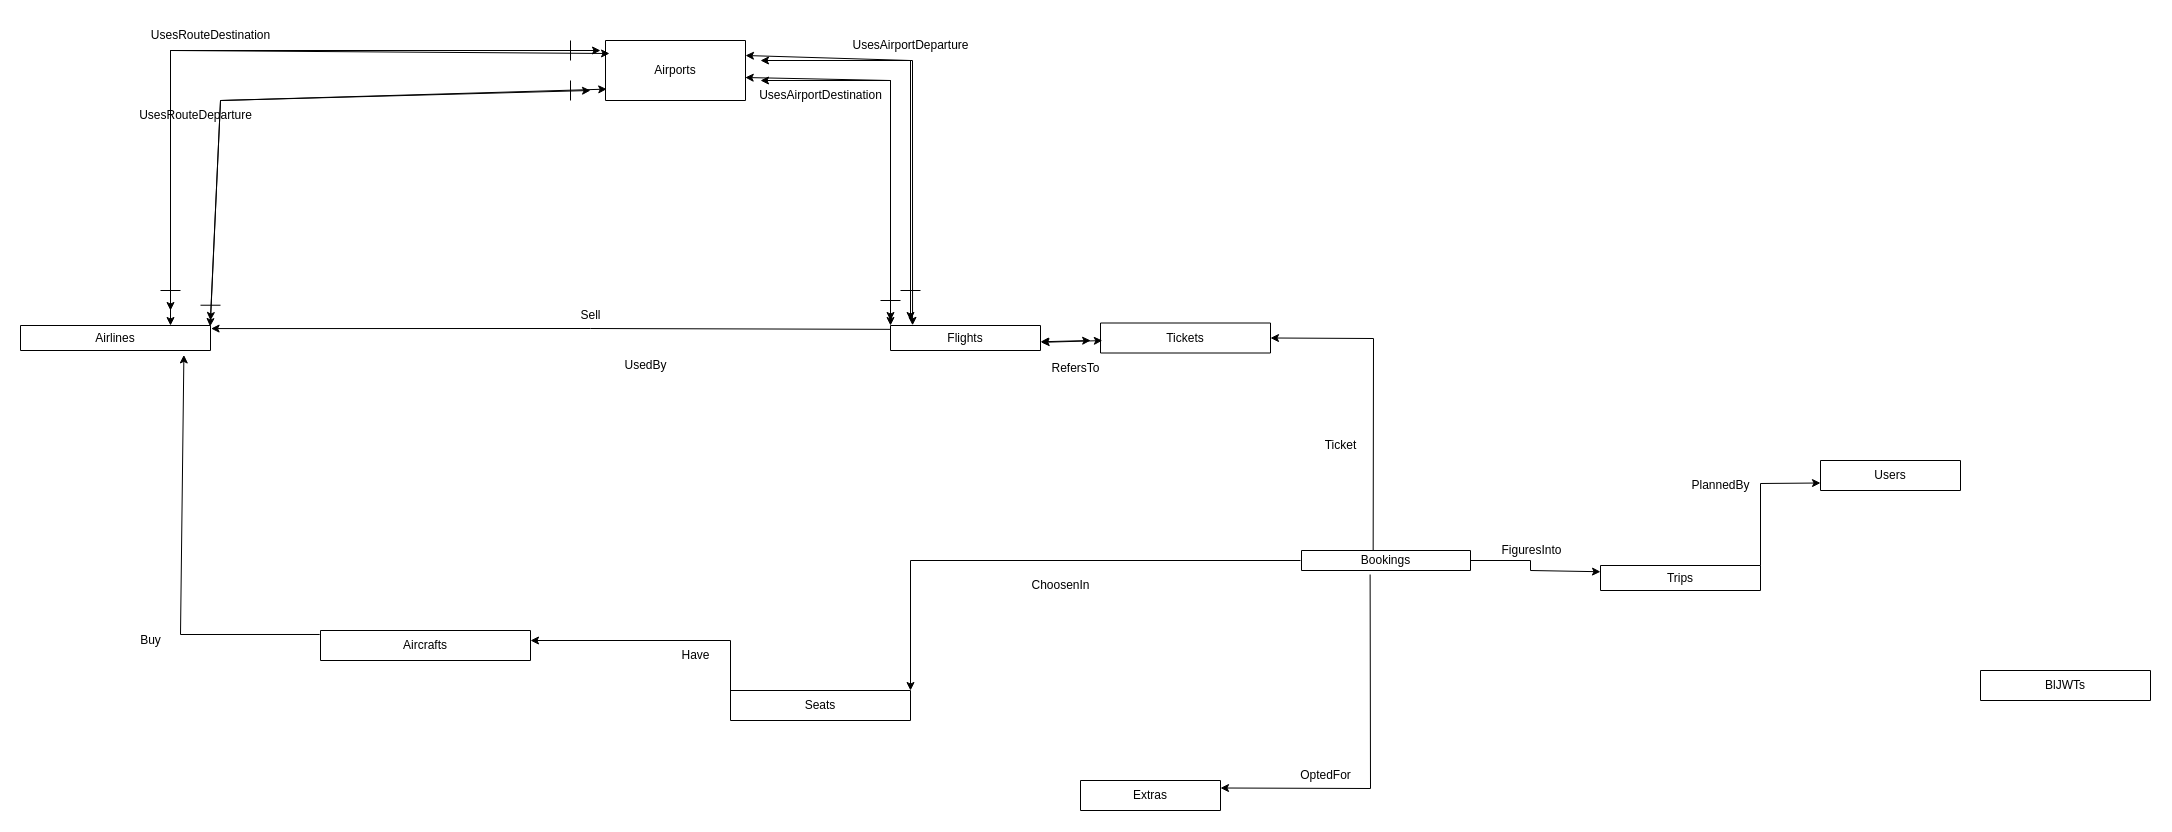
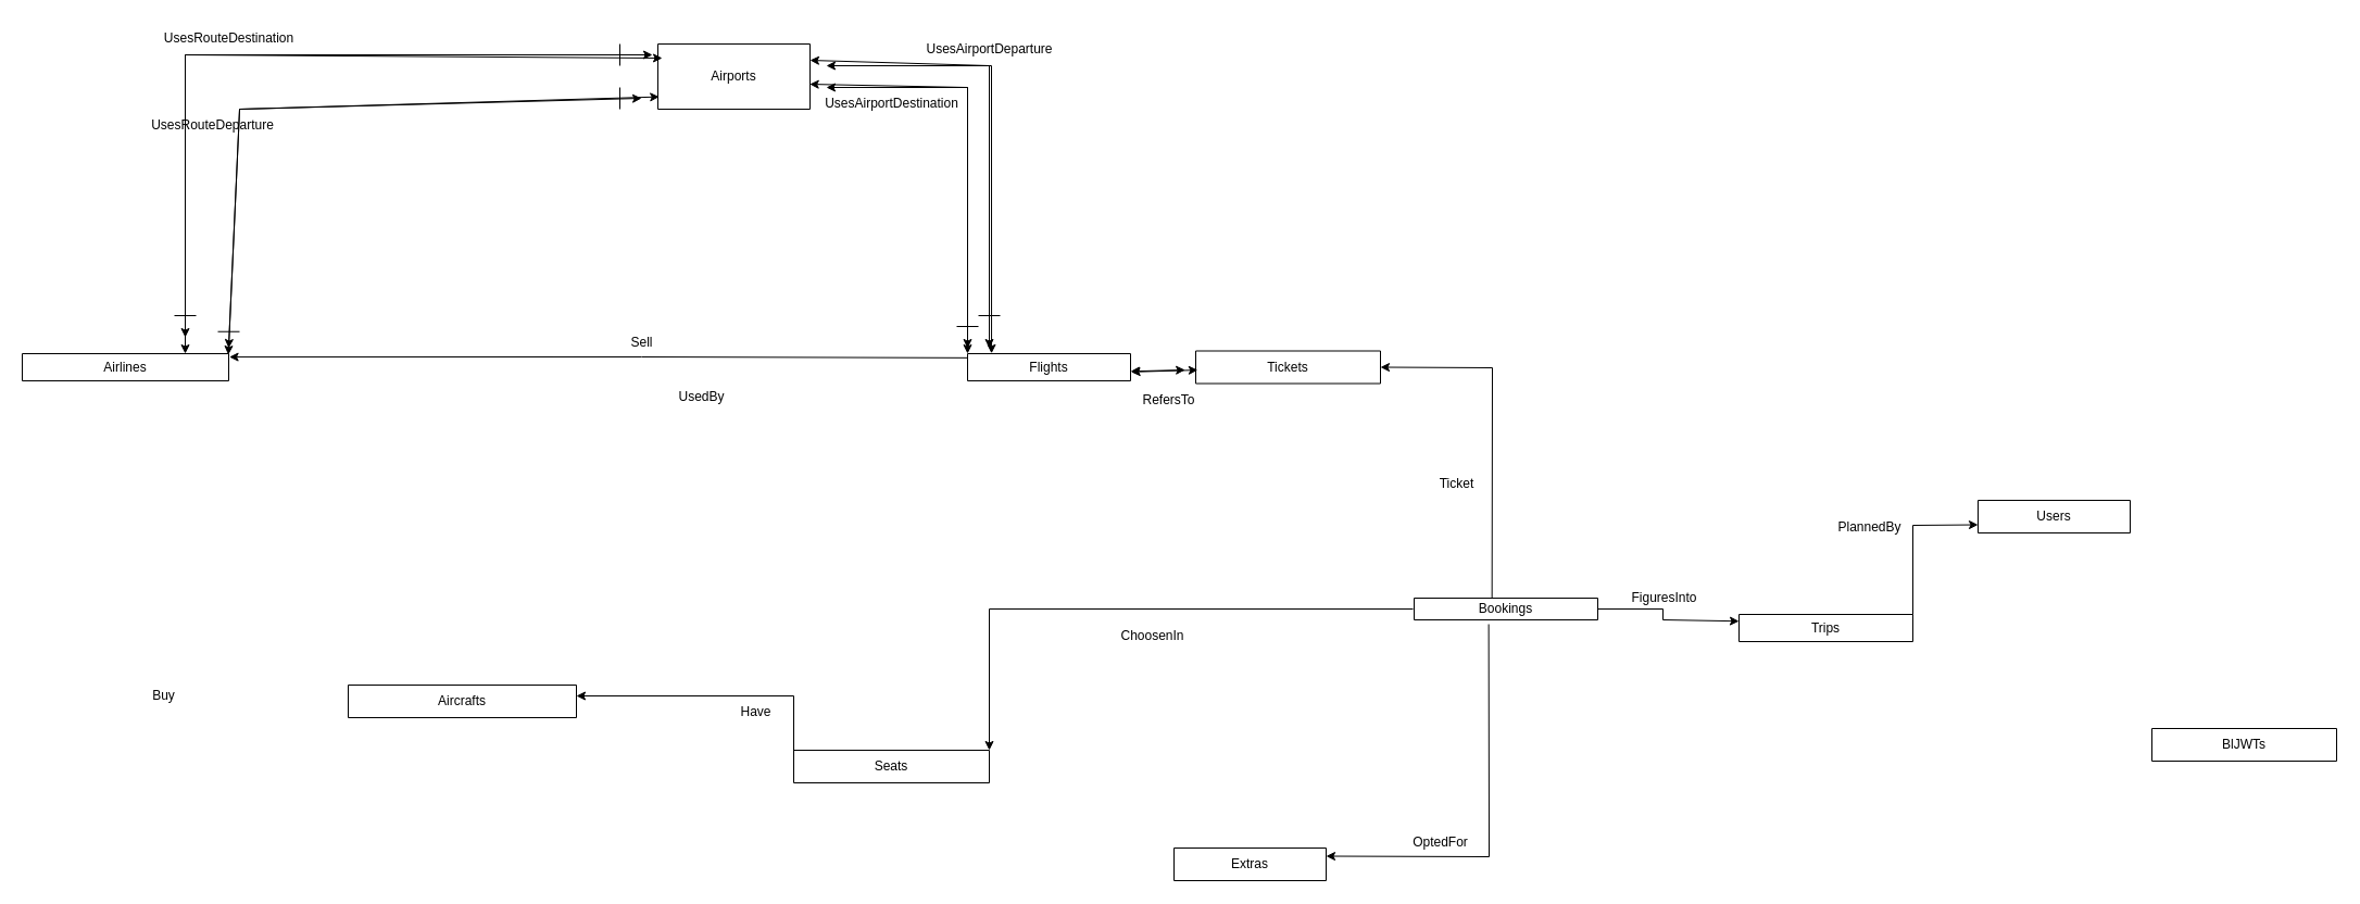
  <mxCell id="0" />
  <mxCell id="1" parent="0" />
  <mxCell id="2" value="Airlines" style="swimlane;fontStyle=0;childLayout=stackLayout;horizontal=1;startSize=30;horizontalStack=0;resizeParent=1;resizeParentMax=0;resizeLast=0;collapsible=1;marginBottom=0;whiteSpace=wrap;html=1;" parent="1" vertex="1"><mxGeometry x="20" y="325" width="190" height="25" as="geometry" /></mxCell>
  <mxCell id="3" value="Users" style="swimlane;fontStyle=0;childLayout=stackLayout;horizontal=1;startSize=30;horizontalStack=0;resizeParent=1;resizeParentMax=0;resizeLast=0;collapsible=1;marginBottom=0;whiteSpace=wrap;html=1;" parent="1" vertex="1"><mxGeometry x="1820" y="460" width="140" height="30" as="geometry" /></mxCell>
  <mxCell id="4" value="Tickets" style="swimlane;fontStyle=0;childLayout=stackLayout;horizontal=1;startSize=30;horizontalStack=0;resizeParent=1;resizeParentMax=0;resizeLast=0;collapsible=1;marginBottom=0;whiteSpace=wrap;html=1;" parent="1" vertex="1"><mxGeometry x="1100" y="322.5" width="170" height="30" as="geometry" /></mxCell>
  <mxCell id="5" value="Flights" style="swimlane;fontStyle=0;childLayout=stackLayout;horizontal=1;startSize=30;horizontalStack=0;resizeParent=1;resizeParentMax=0;resizeLast=0;collapsible=1;marginBottom=0;whiteSpace=wrap;html=1;" parent="1" vertex="1"><mxGeometry x="890" y="325" width="150" height="25" as="geometry" /></mxCell>
  <mxCell id="6" value="Trips" style="swimlane;fontStyle=0;childLayout=stackLayout;horizontal=1;startSize=30;horizontalStack=0;resizeParent=1;resizeParentMax=0;resizeLast=0;collapsible=1;marginBottom=0;whiteSpace=wrap;html=1;" parent="1" vertex="1"><mxGeometry x="1600" y="565" width="160" height="25" as="geometry" /></mxCell>
  <mxCell id="7" value="Seats" style="swimlane;fontStyle=0;childLayout=stackLayout;horizontal=1;startSize=30;horizontalStack=0;resizeParent=1;resizeParentMax=0;resizeLast=0;collapsible=1;marginBottom=0;whiteSpace=wrap;html=1;" parent="1" vertex="1"><mxGeometry x="730" y="690" width="180" height="30" as="geometry" /></mxCell>
  <mxCell id="8" value="Extras" style="swimlane;fontStyle=0;childLayout=stackLayout;horizontal=1;startSize=30;horizontalStack=0;resizeParent=1;resizeParentMax=0;resizeLast=0;collapsible=1;marginBottom=0;whiteSpace=wrap;html=1;" parent="1" vertex="1"><mxGeometry x="1080" y="780" width="140" height="30" as="geometry" /></mxCell>
  <mxCell id="9" value="Aircrafts" style="swimlane;fontStyle=0;childLayout=stackLayout;horizontal=1;startSize=30;horizontalStack=0;resizeParent=1;resizeParentMax=0;resizeLast=0;collapsible=1;marginBottom=0;whiteSpace=wrap;html=1;" parent="1" vertex="1"><mxGeometry x="320" y="630" width="210" height="30" as="geometry" /></mxCell>
  <mxCell id="10" value="Bookings" style="swimlane;fontStyle=0;childLayout=stackLayout;horizontal=1;startSize=20;horizontalStack=0;resizeParent=1;resizeParentMax=0;resizeLast=0;collapsible=1;marginBottom=0;whiteSpace=wrap;html=1;" parent="1" vertex="1"><mxGeometry x="1301" y="550" width="169" height="20" as="geometry" /></mxCell>
  <mxCell id="11" value="BlJWTs" style="swimlane;fontStyle=0;childLayout=stackLayout;horizontal=1;startSize=30;horizontalStack=0;resizeParent=1;resizeParentMax=0;resizeLast=0;collapsible=1;marginBottom=0;whiteSpace=wrap;html=1;" parent="1" vertex="1"><mxGeometry x="1980" y="670" width="170" height="30" as="geometry" /></mxCell>
  <mxCell id="12" value="Airports" style="swimlane;fontStyle=0;childLayout=stackLayout;horizontal=1;startSize=80;horizontalStack=0;resizeParent=1;resizeParentMax=0;resizeLast=0;collapsible=1;marginBottom=0;whiteSpace=wrap;html=1;" parent="1" vertex="1"><mxGeometry x="605" y="40" width="140" height="60" as="geometry" /></mxCell>
  <mxCell id="13" value="Buy" style="text;html=1;align=center;verticalAlign=middle;resizable=0;points=[];autosize=1;strokeColor=none;fillColor=none;" parent="1" vertex="1"><mxGeometry x="130" y="625" width="40" height="30" as="geometry" /></mxCell>
  <mxCell id="14" value="Have" style="text;html=1;align=center;verticalAlign=middle;resizable=0;points=[];autosize=1;strokeColor=none;fillColor=none;" parent="1" vertex="1"><mxGeometry x="670" y="640" width="50" height="30" as="geometry" /></mxCell>
  <mxCell id="15" value="UsedBy" style="text;html=1;align=center;verticalAlign=middle;resizable=0;points=[];autosize=1;strokeColor=none;fillColor=none;" parent="1" vertex="1"><mxGeometry x="610" y="350" width="70" height="30" as="geometry" /></mxCell>
  <mxCell id="16" value="Sell" style="text;html=1;align=center;verticalAlign=middle;resizable=0;points=[];autosize=1;strokeColor=none;fillColor=none;" parent="1" vertex="1"><mxGeometry x="570" y="300" width="40" height="30" as="geometry" /></mxCell>
  <mxCell id="17" value="RefersTo" style="text;html=1;align=center;verticalAlign=middle;resizable=0;points=[];autosize=1;strokeColor=none;fillColor=none;" parent="1" vertex="1"><mxGeometry x="1040.15" y="353" width="70" height="30" as="geometry" /></mxCell>
  <mxCell id="18" value="Ticket" style="text;html=1;align=center;verticalAlign=middle;resizable=0;points=[];autosize=1;strokeColor=none;fillColor=none;" parent="1" vertex="1"><mxGeometry x="1310" y="430" width="60" height="30" as="geometry" /></mxCell>
  <mxCell id="19" value="FiguresInto" style="text;html=1;align=center;verticalAlign=middle;resizable=0;points=[];autosize=1;strokeColor=none;fillColor=none;" parent="1" vertex="1"><mxGeometry x="1491" y="535" width="80" height="30" as="geometry" /></mxCell>
  <mxCell id="20" value="PlannedBy" style="text;html=1;align=center;verticalAlign=middle;resizable=0;points=[];autosize=1;strokeColor=none;fillColor=none;" parent="1" vertex="1"><mxGeometry x="1680" y="470" width="80" height="30" as="geometry" /></mxCell>
  <mxCell id="21" value="" style="endArrow=classic;startArrow=classic;html=1;rounded=0;exitX=0.998;exitY=0.041;exitDx=0;exitDy=0;exitPerimeter=0;entryX=-0.027;entryY=-0.046;entryDx=0;entryDy=0;entryPerimeter=0;" parent="1" source="2" edge="1"><mxGeometry width="50" height="50" relative="1" as="geometry"><mxPoint x="450" y="290" as="sourcePoint" /><mxPoint x="606.22" y="88.62" as="targetPoint" /><Array as="points"><mxPoint x="220" y="100" /></Array></mxGeometry></mxCell>
  <mxCell id="22" value="" style="endArrow=classic;startArrow=classic;html=1;rounded=0;" parent="1" edge="1"><mxGeometry width="50" height="50" relative="1" as="geometry"><mxPoint x="210" y="320" as="sourcePoint" /><mxPoint x="590" y="90" as="targetPoint" /><Array as="points"><mxPoint x="220" y="100" /></Array></mxGeometry></mxCell>
  <mxCell id="23" value="" style="endArrow=classic;startArrow=classic;html=1;rounded=0;exitX=0.998;exitY=0.041;exitDx=0;exitDy=0;exitPerimeter=0;entryX=-0.007;entryY=0.075;entryDx=0;entryDy=0;entryPerimeter=0;" parent="1" edge="1"><mxGeometry width="50" height="50" relative="1" as="geometry"><mxPoint x="170" y="325" as="sourcePoint" /><mxPoint x="609.02" y="53" as="targetPoint" /><Array as="points"><mxPoint x="170" y="50" /></Array></mxGeometry></mxCell>
  <mxCell id="24" value="" style="endArrow=classic;startArrow=classic;html=1;rounded=0;" parent="1" edge="1"><mxGeometry width="50" height="50" relative="1" as="geometry"><mxPoint x="170" y="310" as="sourcePoint" /><mxPoint x="600" y="50" as="targetPoint" /><Array as="points"><mxPoint x="170" y="50" /></Array></mxGeometry></mxCell>
  <mxCell id="25" value="UsesRouteDestination" style="text;html=1;align=center;verticalAlign=middle;resizable=0;points=[];autosize=1;strokeColor=none;fillColor=none;" parent="1" vertex="1"><mxGeometry x="140" y="20" width="140" height="30" as="geometry" /></mxCell>
  <mxCell id="26" value="" style="endArrow=classic;startArrow=classic;html=1;rounded=0;exitX=1;exitY=0.25;exitDx=0;exitDy=0;" parent="1" source="12" edge="1"><mxGeometry width="50" height="50" relative="1" as="geometry"><mxPoint x="750.42" y="217.44" as="sourcePoint" /><mxPoint x="910" y="320" as="targetPoint" /><Array as="points"><mxPoint x="910" y="60" /></Array></mxGeometry></mxCell>
  <mxCell id="27" value="" style="endArrow=classic;startArrow=classic;html=1;rounded=0;entryX=0.147;entryY=-0.008;entryDx=0;entryDy=0;entryPerimeter=0;" parent="1" target="5" edge="1"><mxGeometry width="50" height="50" relative="1" as="geometry"><mxPoint x="760" y="60" as="sourcePoint" /><mxPoint x="1136" y="-24" as="targetPoint" /><Array as="points"><mxPoint x="912" y="60" /></Array></mxGeometry></mxCell>
  <mxCell id="28" value="" style="endArrow=classic;startArrow=classic;html=1;rounded=0;entryX=0;entryY=0;entryDx=0;entryDy=0;" parent="1" target="5" edge="1"><mxGeometry width="50" height="50" relative="1" as="geometry"><mxPoint x="760" y="80" as="sourcePoint" /><mxPoint x="890" y="320" as="targetPoint" /><Array as="points"><mxPoint x="890" y="80" /></Array></mxGeometry></mxCell>
  <mxCell id="29" value="" style="endArrow=classic;startArrow=classic;html=1;rounded=0;exitX=0.998;exitY=0.617;exitDx=0;exitDy=0;exitPerimeter=0;" parent="1" edge="1" source="12"><mxGeometry width="50" height="50" relative="1" as="geometry"><mxPoint x="760" y="250" as="sourcePoint" /><mxPoint x="890" y="320" as="targetPoint" /><Array as="points"><mxPoint x="890" y="80" /></Array></mxGeometry></mxCell>
  <mxCell id="30" value="UsesRouteDeparture" style="text;html=1;align=center;verticalAlign=middle;resizable=0;points=[];autosize=1;strokeColor=none;fillColor=none;" parent="1" vertex="1"><mxGeometry x="125" y="100" width="140" height="30" as="geometry" /></mxCell>
  <mxCell id="31" value="UsesAirportDeparture" style="text;html=1;align=center;verticalAlign=middle;resizable=0;points=[];autosize=1;strokeColor=none;fillColor=none;" parent="1" vertex="1"><mxGeometry x="840" y="30" width="140" height="30" as="geometry" /></mxCell>
  <mxCell id="32" value="UsesAirportDestination" style="text;html=1;align=center;verticalAlign=middle;resizable=0;points=[];autosize=1;strokeColor=none;fillColor=none;" parent="1" vertex="1"><mxGeometry x="745" y="80" width="150" height="30" as="geometry" /></mxCell>
  <mxCell id="33" value="" style="endArrow=none;html=1;rounded=0;" parent="1" edge="1"><mxGeometry width="50" height="50" relative="1" as="geometry"><mxPoint x="180" y="290" as="sourcePoint" /><mxPoint x="160" y="290" as="targetPoint" /></mxGeometry></mxCell>
  <mxCell id="34" value="" style="endArrow=none;html=1;rounded=0;" parent="1" edge="1"><mxGeometry width="50" height="50" relative="1" as="geometry"><mxPoint x="570" y="60" as="sourcePoint" /><mxPoint x="570" y="40" as="targetPoint" /></mxGeometry></mxCell>
  <mxCell id="35" value="" style="endArrow=none;html=1;rounded=0;" parent="1" edge="1"><mxGeometry width="50" height="50" relative="1" as="geometry"><mxPoint x="220" y="304.73" as="sourcePoint" /><mxPoint x="200" y="304.73" as="targetPoint" /></mxGeometry></mxCell>
  <mxCell id="36" value="" style="endArrow=none;html=1;rounded=0;" parent="1" edge="1"><mxGeometry width="50" height="50" relative="1" as="geometry"><mxPoint x="570" y="100" as="sourcePoint" /><mxPoint x="570" y="80" as="targetPoint" /></mxGeometry></mxCell>
  <mxCell id="37" value="" style="endArrow=none;html=1;rounded=0;" parent="1" edge="1"><mxGeometry width="50" height="50" relative="1" as="geometry"><mxPoint x="880" y="300" as="sourcePoint" /><mxPoint x="900" y="300" as="targetPoint" /></mxGeometry></mxCell>
  <mxCell id="38" value="" style="endArrow=none;html=1;rounded=0;" parent="1" edge="1"><mxGeometry width="50" height="50" relative="1" as="geometry"><mxPoint x="900" y="290" as="sourcePoint" /><mxPoint x="920" y="290" as="targetPoint" /></mxGeometry></mxCell>
  <mxCell id="39" value="" style="endArrow=classic;startArrow=classic;html=1;rounded=0;entryX=0.01;entryY=0.836;entryDx=0;entryDy=0;entryPerimeter=0;exitX=1.003;exitY=0.395;exitDx=0;exitDy=0;exitPerimeter=0;" parent="1" edge="1"><mxGeometry width="50" height="50" relative="1" as="geometry"><mxPoint x="1040.6" y="341.85" as="sourcePoint" /><mxPoint x="1101.85" y="340.08" as="targetPoint" /></mxGeometry></mxCell>
  <mxCell id="40" value="" style="endArrow=classic;startArrow=classic;html=1;rounded=0;exitX=0.999;exitY=0.376;exitDx=0;exitDy=0;exitPerimeter=0;" parent="1" edge="1"><mxGeometry width="50" height="50" relative="1" as="geometry"><mxPoint x="1040" y="341.28" as="sourcePoint" /><mxPoint x="1090.15" y="340" as="targetPoint" /></mxGeometry></mxCell>
  <mxCell id="41" value="" style="endArrow=classic;html=1;rounded=0;entryX=1.003;entryY=0.123;entryDx=0;entryDy=0;entryPerimeter=0;exitX=0;exitY=0.154;exitDx=0;exitDy=0;exitPerimeter=0;" edge="1" parent="1" source="5" target="2"><mxGeometry width="50" height="50" relative="1" as="geometry"><mxPoint x="480" y="460" as="sourcePoint" /><mxPoint x="530" y="410" as="targetPoint" /><Array as="points"><mxPoint x="590" y="328" /></Array></mxGeometry></mxCell>
- <mxCell id="42" value="" style="endArrow=classic;html=1;rounded=0;entryX=0.86;entryY=1.177;entryDx=0;entryDy=0;entryPerimeter=0;exitX=-0.004;exitY=0.133;exitDx=0;exitDy=0;exitPerimeter=0;" edge="1" parent="1" source="9" target="2"><mxGeometry width="50" height="50" relative="1" as="geometry"><mxPoint x="410" y="620" as="sourcePoint" /><mxPoint x="310" y="490" as="targetPoint" /><Array as="points"><mxPoint x="180" y="634" /></Array></mxGeometry></mxCell>
  <mxCell id="43" value="" style="endArrow=classic;html=1;rounded=0;exitX=0;exitY=0;exitDx=0;exitDy=0;entryX=1;entryY=0;entryDx=0;entryDy=0;" edge="1" parent="1"><mxGeometry width="50" height="50" relative="1" as="geometry"><mxPoint x="730" y="700" as="sourcePoint" /><mxPoint x="530" y="640" as="targetPoint" /><Array as="points"><mxPoint x="730" y="640" /></Array></mxGeometry></mxCell>
  <mxCell id="44" value="" style="endArrow=classic;html=1;rounded=0;entryX=1;entryY=0;entryDx=0;entryDy=0;" edge="1" parent="1" target="7"><mxGeometry width="50" height="50" relative="1" as="geometry"><mxPoint x="1300" y="560" as="sourcePoint" /><mxPoint x="930" y="580" as="targetPoint" /><Array as="points"><mxPoint x="910" y="560" /></Array></mxGeometry></mxCell>
  <mxCell id="45" value="ChoosenIn" style="text;html=1;align=center;verticalAlign=middle;resizable=0;points=[];autosize=1;strokeColor=none;fillColor=none;" vertex="1" parent="1"><mxGeometry x="1020" y="570" width="80" height="30" as="geometry" /></mxCell>
  <mxCell id="46" value="" style="endArrow=classic;html=1;rounded=0;entryX=1;entryY=0.5;entryDx=0;entryDy=0;exitX=0.424;exitY=-0.023;exitDx=0;exitDy=0;exitPerimeter=0;" edge="1" parent="1" source="10" target="4"><mxGeometry width="50" height="50" relative="1" as="geometry"><mxPoint x="1240" y="520" as="sourcePoint" /><mxPoint x="1267.45" y="370.63" as="targetPoint" /><Array as="points"><mxPoint x="1373" y="338" /></Array></mxGeometry></mxCell>
  <mxCell id="47" value="" style="endArrow=classic;html=1;rounded=0;exitX=0.406;exitY=1.2;exitDx=0;exitDy=0;exitPerimeter=0;entryX=1;entryY=0.25;entryDx=0;entryDy=0;" edge="1" parent="1" source="10" target="8"><mxGeometry width="50" height="50" relative="1" as="geometry"><mxPoint x="1380" y="660" as="sourcePoint" /><mxPoint x="1220" y="782" as="targetPoint" /><Array as="points"><mxPoint x="1370" y="788" /></Array></mxGeometry></mxCell>
  <mxCell id="48" value="" style="endArrow=classic;html=1;rounded=0;exitX=1;exitY=0.5;exitDx=0;exitDy=0;entryX=0;entryY=0.25;entryDx=0;entryDy=0;" edge="1" parent="1" source="10" target="6"><mxGeometry width="50" height="50" relative="1" as="geometry"><mxPoint x="1480" y="590" as="sourcePoint" /><mxPoint x="1640" y="560" as="targetPoint" /><Array as="points"><mxPoint x="1530" y="560" /><mxPoint x="1530" y="570" /></Array></mxGeometry></mxCell>
  <mxCell id="49" value="" style="endArrow=classic;html=1;rounded=0;entryX=0;entryY=0.75;entryDx=0;entryDy=0;exitX=1;exitY=0;exitDx=0;exitDy=0;" edge="1" parent="1" source="6" target="3"><mxGeometry width="50" height="50" relative="1" as="geometry"><mxPoint x="1760" y="560" as="sourcePoint" /><mxPoint x="1800" y="485" as="targetPoint" /><Array as="points"><mxPoint x="1760" y="483" /></Array></mxGeometry></mxCell>
  <mxCell id="50" value="OptedFor" style="text;html=1;align=center;verticalAlign=middle;resizable=0;points=[];autosize=1;strokeColor=none;fillColor=none;" vertex="1" parent="1"><mxGeometry x="1290" y="760" width="70" height="30" as="geometry" /></mxCell>
